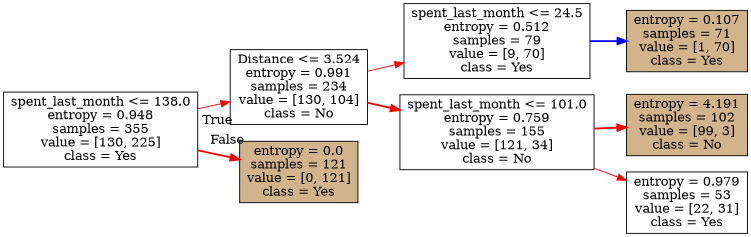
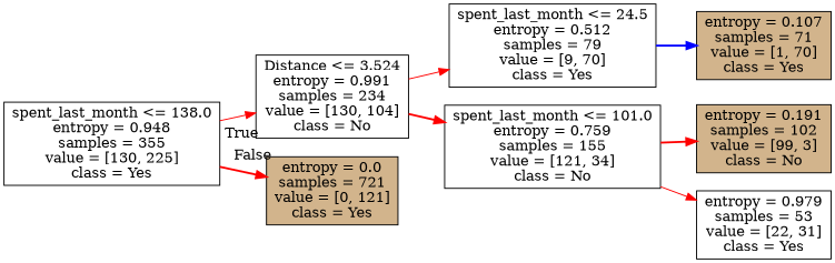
  digraph {
    rankdir=LR
    node [color=black fillcolor=white shape=box style=filled]
    edge [color=red style=bold]
    n1 [label="spent_last_month <= 138.0\nentropy = 0.948\nsamples = 355\nvalue = [130, 225]\nclass = Yes"]
    n2 [label="Distance <= 3.524\nentropy = 0.991\nsamples = 234\nvalue = [130, 104]\nclass = No"]
-   n3 [fillcolor=tan label="entropy = 0.0\nsamples = 121\nvalue = [0, 121]\nclass = Yes"]
+   n3 [fillcolor=tan label="entropy = 0.0\nsamples = 721\nvalue = [0, 121]\nclass = Yes"]
    n4 [label="spent_last_month <= 24.5\nentropy = 0.512\nsamples = 79\nvalue = [9, 70]\nclass = Yes"]
    n5 [label="spent_last_month <= 101.0\nentropy = 0.759\nsamples = 155\nvalue = [121, 34]\nclass = No"]
    n6 [fillcolor=tan label="entropy = 0.107\nsamples = 71\nvalue = [1, 70]\nclass = Yes"]
-   n7 [fillcolor=tan label="entropy = 4.191\nsamples = 102\nvalue = [99, 3]\nclass = No"]
+   n7 [fillcolor=tan label="entropy = 0.191\nsamples = 102\nvalue = [99, 3]\nclass = No"]
    n8 [label="entropy = 0.979\nsamples = 53\nvalue = [22, 31]\nclass = Yes"]
    n1 -> n2 [headlabel=True labelangle=45 labeldistance=2.5 style=solid]
    n1 -> n3 [headlabel=False labelangle=-45 labeldistance=2.5]
    n2 -> n4 [style=solid]
    n2 -> n5
    n4 -> n6 [color=blue]
    n5 -> n7
    n5 -> n8 [style=solid]
  }
